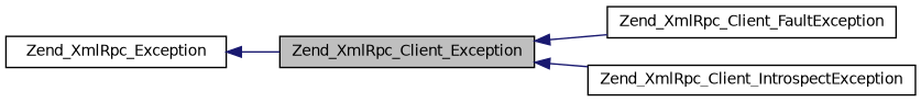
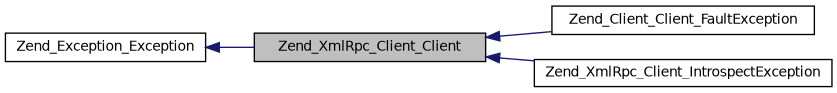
  digraph {
    rankdir=LR
    node [color=black fillcolor=white fontname=Helvetica fontsize=10 shape=record style=filled]
    edge [color=midnightblue dir=back fontname=Helvetica fontsize=10 labelfontname=Helvetica labelfontsize=10 style=solid]
-   n1 [fillcolor=grey75 fontcolor=black height=0.2 label=Zend_XmlRpc_Client_Exception width=0.4]
-   n2 [height=0.2 label=Zend_XmlRpc_Client_FaultException width=0.4]
+   n1 [fillcolor=grey75 fontcolor=black height=0.2 label=Zend_XmlRpc_Client_Client width=0.4]
+   n2 [height=0.2 label=Zend_Client_Client_FaultException width=0.4]
    n3 [height=0.2 label=Zend_XmlRpc_Client_IntrospectException width=0.4]
-   n4 [height=0.2 label=Zend_XmlRpc_Exception width=0.4]
+   n4 [height=0.2 label=Zend_Exception_Exception width=0.4]
    n1 -> n2
    n1 -> n3
    n4 -> n1
  }
